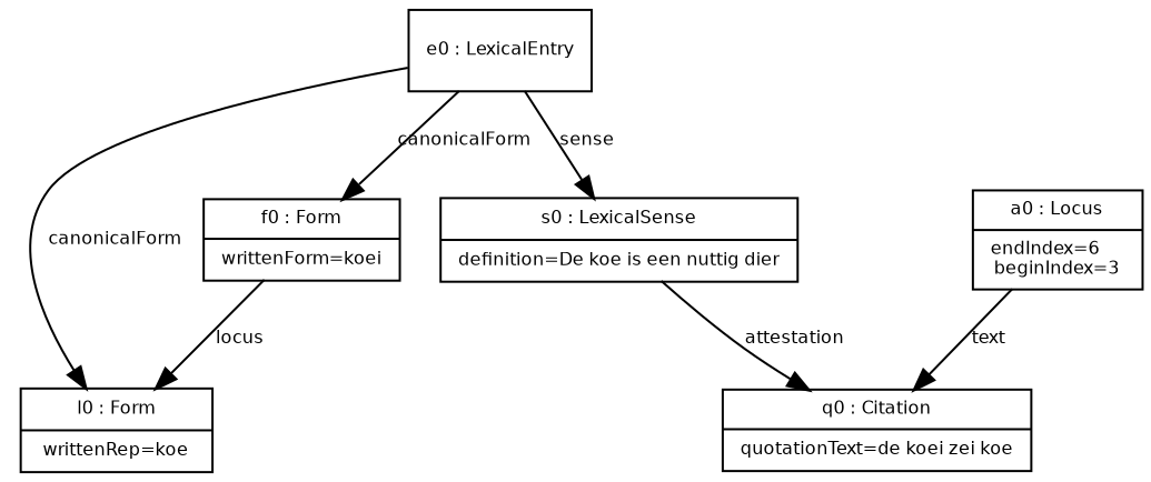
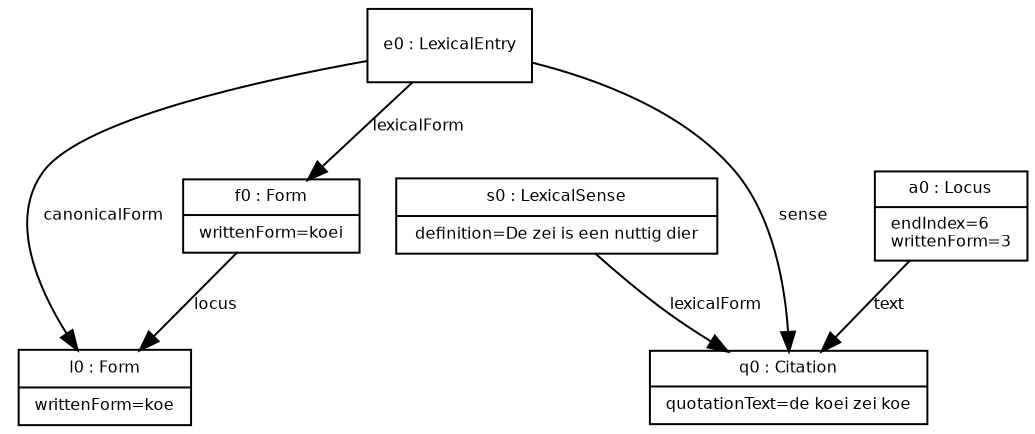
  digraph {
    fontname="Bitstream Vera Sans"
    fontsize=8
    node [fontname="Bitstream Vera Sans" fontsize=8 shape=record]
    edge [fontname="Bitstream Vera Sans" fontsize=8]
-   n1 [label="{l0 : Form|writtenRep=koe}"]
+   n1 [label="{l0 : Form|writtenForm=koe}"]
    n2 [label="{e0 : LexicalEntry}"]
    n3 [label="{f0 : Form|writtenForm=koei}"]
-   n4 [label="{s0 : LexicalSense|definition=De koe is een nuttig dier}"]
+   n4 [label="{s0 : LexicalSense|definition=De zei is een nuttig dier}"]
    n5 [label="{q0 : Citation|quotationText=de koei zei koe}"]
-   n6 [label="{a0 : Locus|endIndex=6\lbeginIndex=3}"]
+   n6 [label="{a0 : Locus|endIndex=6\lwrittenForm=3}"]
    n2 -> n1 [label=canonicalForm]
-   n2 -> n3 [label=canonicalForm]
-   n2 -> n4 [label=sense]
+   n2 -> n3 [label=lexicalForm]
+   n2 -> n5 [label=sense]
    n3 -> n1 [label=locus]
-   n4 -> n5 [label=attestation]
+   n4 -> n5 [label=lexicalForm]
    n6 -> n5 [label=text]
  }
